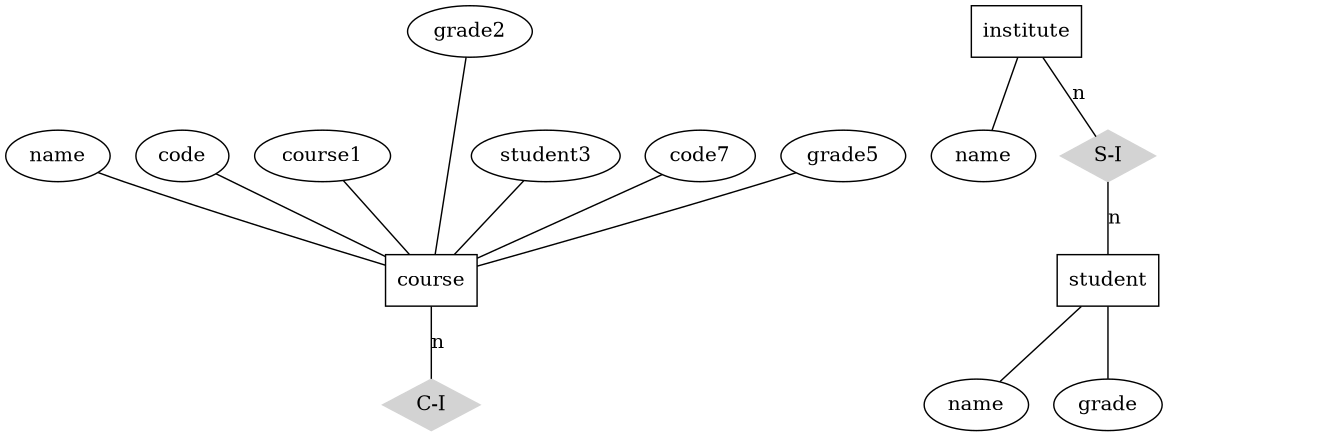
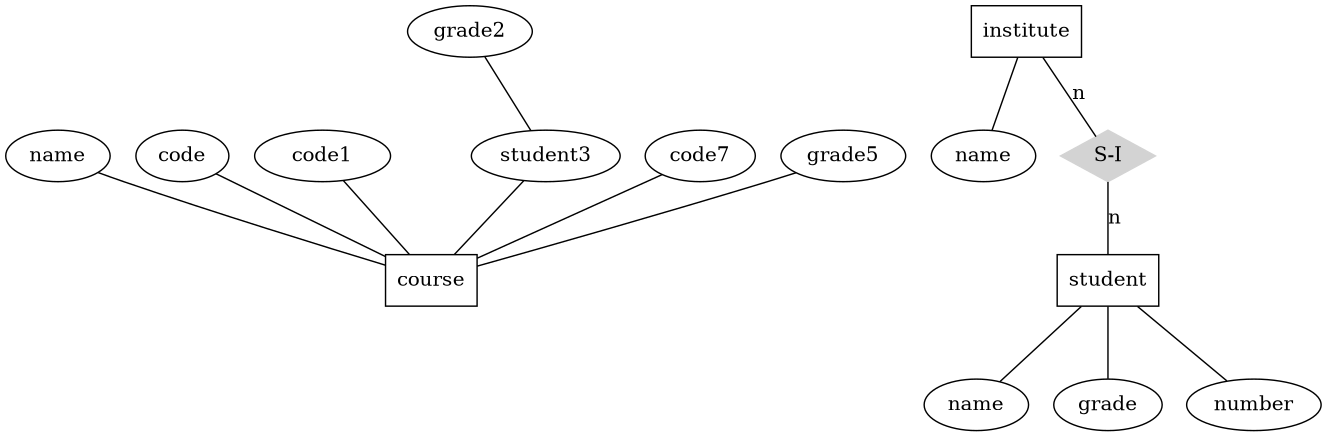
  graph {
    node [shape=ellipse]
    n1 [label=name]
    n2 [label=name]
    n3 [label=name]
    course [shape=box]
-   "C-I" [color=lightgrey shape=diamond style=filled]
    institute [shape=box]
    "S-I" [color=lightgrey shape=diamond style=filled]
    student [shape=box]
    grade
+   number
    code
-   code1 [label=course1]
+   code1
    n13 [label=grade2]
    n14 [label=student3]
    n15 [label=code7]
    n16 [label=grade5]
    subgraph sub_1 {
      n1
      n2
      n3
    }
    n1 -- course
-   course -- "C-I" [label=n]
    institute -- n2
    institute -- "S-I" [label=n]
    "S-I" -- student [label=n]
    student -- n3
    student -- grade
+   student -- number
    code -- course
    code1 -- course
-   n13 -- course
+   n13 -- n14
    n14 -- course
    n15 -- course
    n16 -- course
  }
